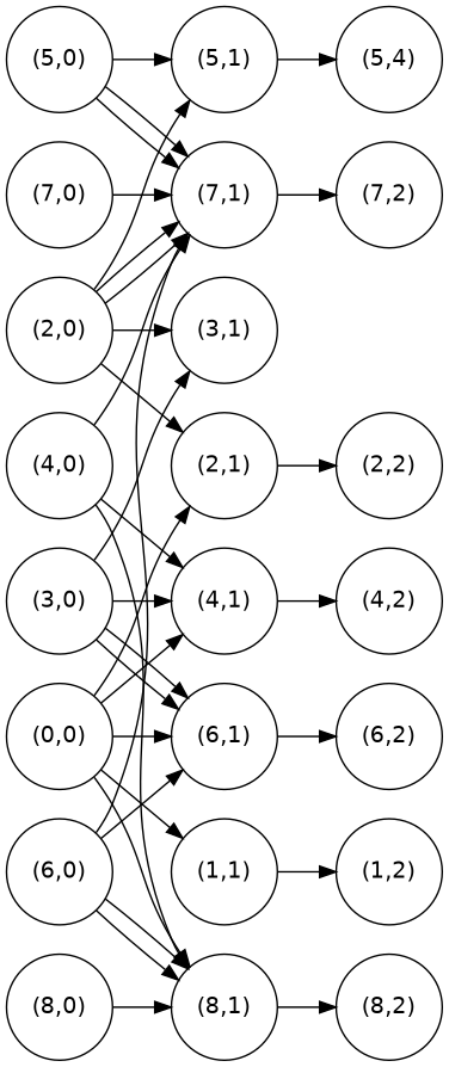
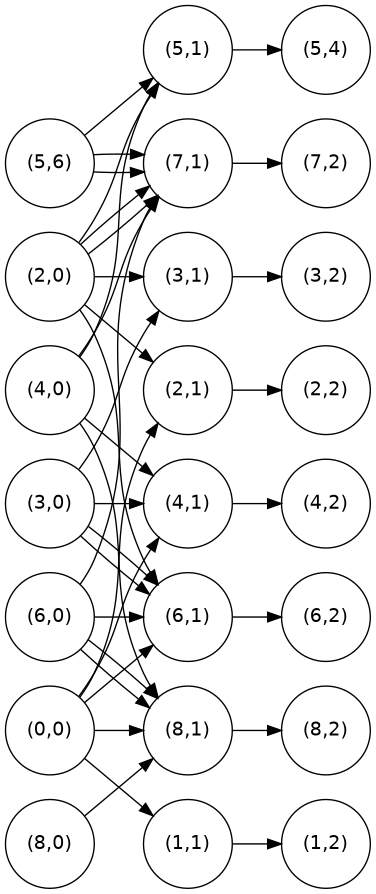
  digraph {
    rankdir=LR
    node [fontname=Helvetica shape=circle]
    edge [fontname=Helvetica]
    "(7,1)"
    "(7,2)"
    "(4,1)"
    "(4,2)"
    "(2,1)"
    "(2,2)"
    "(4,0)"
    "(8,1)"
    "(5,1)"
    "(8,2)"
    n11 [label="(5,4)"]
    n12 [label="(0,0)"]
    "(6,1)"
    "(1,1)"
    "(6,2)"
    "(1,2)"
    "(3,1)"
-   "(5,0)"
+   "(3,2)"
+   "(5,0)" [label="(5,6)"]
    "(3,0)"
-   "(7,0)"
    "(8,0)"
    "(6,0)"
    "(2,0)"
    "(7,1)" -> "(7,2)"
    "(4,1)" -> "(4,2)"
    "(2,1)" -> "(2,2)"
    "(4,0)" -> "(7,1)"
    "(4,0)" -> "(4,1)"
    "(4,0)" -> "(8,1)"
+   "(4,0)" -> "(5,1)"
    "(8,1)" -> "(8,2)"
    "(5,1)" -> n11
    n12 -> "(4,1)"
    n12 -> "(2,1)"
    n12 -> "(8,1)"
    n12 -> "(6,1)"
    n12 -> "(1,1)"
    "(6,1)" -> "(6,2)"
    "(1,1)" -> "(1,2)"
+   "(3,1)" -> "(3,2)"
    "(5,0)" -> "(7,1)"
    "(5,0)" -> "(7,1)"
    "(5,0)" -> "(5,1)"
    "(3,0)" -> "(4,1)"
    "(3,0)" -> "(6,1)"
    "(3,0)" -> "(6,1)"
    "(3,0)" -> "(3,1)"
-   "(7,0)" -> "(7,1)"
    "(8,0)" -> "(8,1)"
    "(6,0)" -> "(7,1)"
    "(6,0)" -> "(8,1)"
    "(6,0)" -> "(8,1)"
    "(6,0)" -> "(6,1)"
    "(2,0)" -> "(7,1)"
    "(2,0)" -> "(7,1)"
    "(2,0)" -> "(2,1)"
    "(2,0)" -> "(5,1)"
+   "(2,0)" -> "(6,1)"
    "(2,0)" -> "(3,1)"
  }
